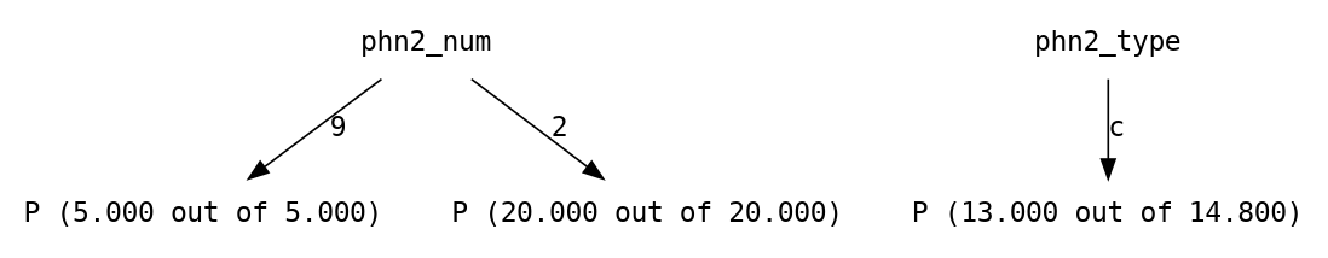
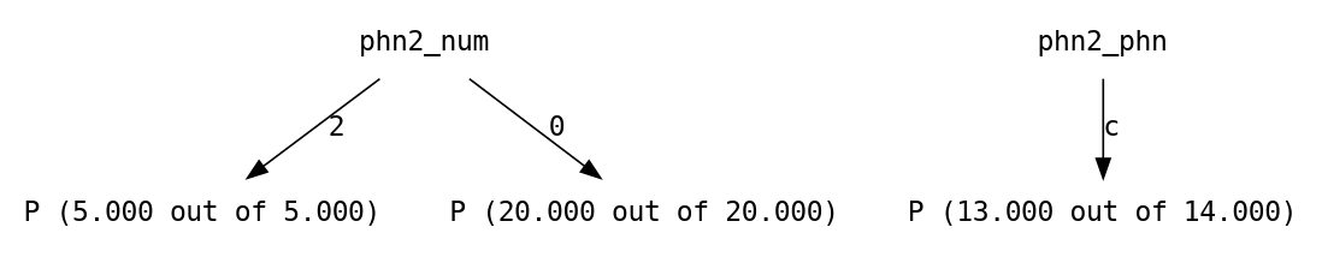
  digraph {
    fontname="DejaVu Sans Mono"
    node [fontname="DejaVu Sans Mono" shape=plaintext]
    edge [fontname="DejaVu Sans Mono"]
    n1 [label=phn2_num]
    n2 [label="P (5.000 out of 5.000)"]
    n3 [label="P (20.000 out of 20.000)"]
-   n4 [label=phn2_type]
-   n5 [label="P (13.000 out of 14.800)"]
-   n1 -> n2 [label=9]
-   n1 -> n3 [label=2]
+   n4 [label=phn2_phn]
+   n5 [label="P (13.000 out of 14.000)"]
+   n1 -> n2 [label=2]
+   n1 -> n3 [label=0]
    n4 -> n5 [label=c]
  }
